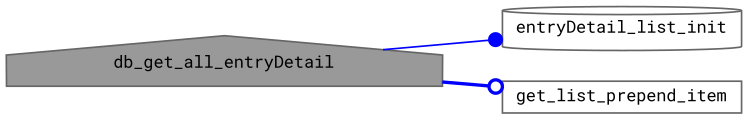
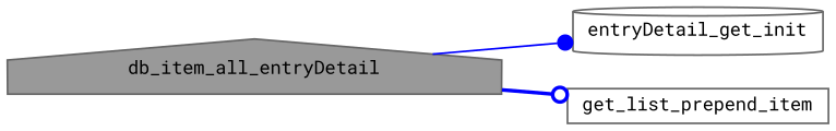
  digraph {
    fontname="Roboto Mono"
    rankdir=LR
    node [color=grey40 fillcolor=white fontname="Roboto Mono" fontsize=10 style=filled]
    edge [color=blue fontname="Roboto Mono" fontsize=10 labelfontname=Helvetica labelfontsize=10]
-   n1 [color=gray40 fillcolor=grey60 fontcolor=black height=0.2 label=db_get_all_entryDetail shape=house width=0.4]
-   n2 [height=0.2 label=entryDetail_list_init shape=cylinder width=0.4]
+   n1 [color=gray40 fillcolor=grey60 fontcolor=black height=0.2 label=db_item_all_entryDetail shape=house width=0.4]
+   n2 [height=0.2 label=entryDetail_get_init shape=cylinder width=0.4]
    n3 [height=0.2 label=get_list_prepend_item shape=box width=0.4]
    n1 -> n2 [arrowhead=dot style=solid]
    n1 -> n3 [arrowhead=odot style=bold]
  }
